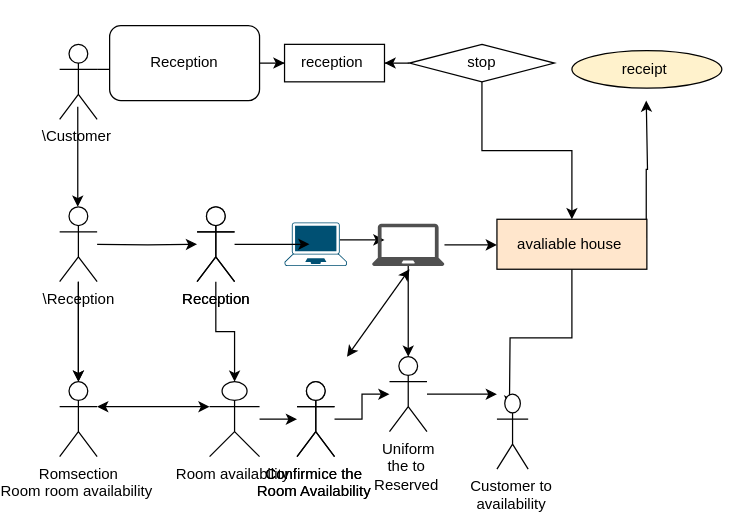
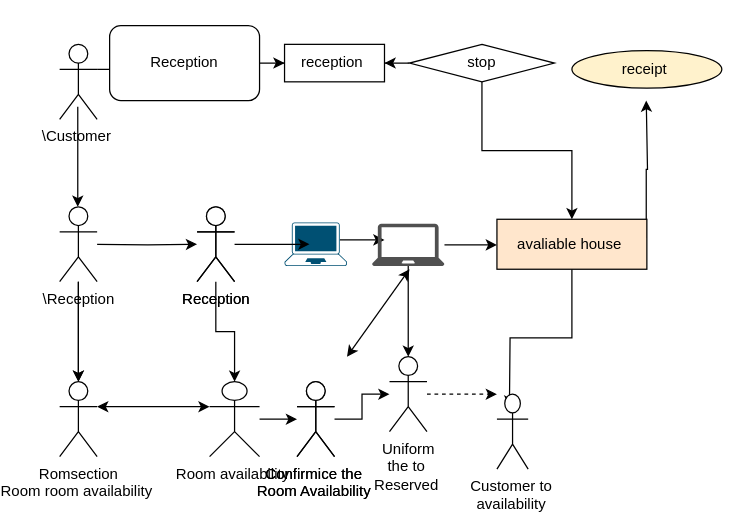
  <mxCell id="0" />
  <mxCell id="1" parent="0" />
  <mxCell id="2" style="edgeStyle=orthogonalEdgeStyle;rounded=0;orthogonalLoop=1;jettySize=auto;html=1;entryX=0;entryY=0.5;entryDx=0;entryDy=0;" edge="1" parent="1"><mxGeometry relative="1" as="geometry"><mxPoint x="50" y="55" as="sourcePoint" /><mxPoint x="130" y="55" as="targetPoint" /></mxGeometry></mxCell>
  <mxCell id="3" style="edgeStyle=orthogonalEdgeStyle;rounded=0;orthogonalLoop=1;jettySize=auto;html=1;" edge="1" parent="1"><mxGeometry relative="1" as="geometry"><mxPoint x="34.5" y="165" as="targetPoint" /><mxPoint x="34.5" y="85" as="sourcePoint" /></mxGeometry></mxCell>
  <mxCell id="4" value="" style="edgeStyle=orthogonalEdgeStyle;rounded=0;orthogonalLoop=1;jettySize=auto;html=1;" edge="1" parent="1" target="5"><mxGeometry relative="1" as="geometry"><mxPoint x="50" y="195" as="sourcePoint" /></mxGeometry></mxCell>
  <mxCell id="5" value="Reception" style="shape=umlActor;verticalLabelPosition=bottom;verticalAlign=top;html=1;outlineConnect=0;" vertex="1" parent="1"><mxGeometry x="130" y="165" width="30" height="60" as="geometry" /></mxCell>
  <mxCell id="6" style="edgeStyle=orthogonalEdgeStyle;rounded=0;orthogonalLoop=1;jettySize=auto;html=1;exitX=0.885;exitY=0.4;exitDx=0;exitDy=0;exitPerimeter=0;" edge="1" parent="1" source="7"><mxGeometry relative="1" as="geometry"><mxPoint x="280" y="192" as="targetPoint" /></mxGeometry></mxCell>
  <mxCell id="7" value="" style="points=[[0.13,0.02,0],[0.5,0,0],[0.87,0.02,0],[0.885,0.4,0],[0.985,0.985,0],[0.5,1,0],[0.015,0.985,0],[0.115,0.4,0]];verticalLabelPosition=bottom;sketch=0;html=1;verticalAlign=top;aspect=fixed;align=center;pointerEvents=1;shape=mxgraph.cisco19.laptop;fillColor=#005073;strokeColor=none;" vertex="1" parent="1"><mxGeometry x="200" y="177.5" width="50" height="35" as="geometry" /></mxCell>
  <mxCell id="8" value="" style="edgeStyle=orthogonalEdgeStyle;rounded=0;orthogonalLoop=1;jettySize=auto;html=1;" edge="1" parent="1" source="9" target="37"><mxGeometry relative="1" as="geometry" /></mxCell>
  <mxCell id="9" value="Reception" style="rounded=1;whiteSpace=wrap;html=1;" vertex="1" parent="1"><mxGeometry x="60" y="20" width="120" height="60" as="geometry" /></mxCell>
  <mxCell id="10" style="edgeStyle=orthogonalEdgeStyle;rounded=0;orthogonalLoop=1;jettySize=auto;html=1;entryX=0.4;entryY=0.5;entryDx=0;entryDy=0;entryPerimeter=0;" edge="1" parent="1" source="5" target="7"><mxGeometry relative="1" as="geometry" /></mxCell>
  <mxCell id="11" style="edgeStyle=orthogonalEdgeStyle;rounded=0;orthogonalLoop=1;jettySize=auto;html=1;" edge="1" parent="1" source="13"><mxGeometry relative="1" as="geometry"><mxPoint x="370" y="195.5" as="targetPoint" /></mxGeometry></mxCell>
  <mxCell id="12" style="edgeStyle=orthogonalEdgeStyle;rounded=0;orthogonalLoop=1;jettySize=auto;html=1;" edge="1" parent="1" source="13"><mxGeometry relative="1" as="geometry"><mxPoint x="299" y="285" as="targetPoint" /></mxGeometry></mxCell>
  <mxCell id="13" value="" style="sketch=0;pointerEvents=1;shadow=0;dashed=0;html=1;strokeColor=none;fillColor=#505050;labelPosition=center;verticalLabelPosition=bottom;verticalAlign=top;outlineConnect=0;align=center;shape=mxgraph.office.devices.laptop;" vertex="1" parent="1"><mxGeometry x="270" y="178.5" width="58" height="34" as="geometry" /></mxCell>
  <mxCell id="14" value="" style="endArrow=classic;startArrow=classic;html=1;rounded=0;" edge="1" parent="1"><mxGeometry width="50" height="50" relative="1" as="geometry"><mxPoint x="250" y="285" as="sourcePoint" /><mxPoint x="300" y="215" as="targetPoint" /></mxGeometry></mxCell>
  <mxCell id="15" style="edgeStyle=orthogonalEdgeStyle;rounded=0;orthogonalLoop=1;jettySize=auto;html=1;" edge="1" parent="1" source="17"><mxGeometry relative="1" as="geometry"><mxPoint x="380" y="325" as="targetPoint" /></mxGeometry></mxCell>
  <mxCell id="16" style="edgeStyle=orthogonalEdgeStyle;rounded=0;orthogonalLoop=1;jettySize=auto;html=1;" edge="1" parent="1"><mxGeometry relative="1" as="geometry"><mxPoint x="489.5" y="80" as="targetPoint" /><mxPoint x="489.5" y="190" as="sourcePoint" /><Array as="points"><mxPoint x="489.5" y="135" /><mxPoint x="490.5" y="135" /></Array></mxGeometry></mxCell>
  <mxCell id="17" value="avaliable house&amp;nbsp;" style="rounded=0;whiteSpace=wrap;html=1;fillColor=#ffe6cc;" vertex="1" parent="1"><mxGeometry x="370" y="175" width="120" height="40" as="geometry" /></mxCell>
  <mxCell id="18" value="" style="edgeStyle=orthogonalEdgeStyle;rounded=0;orthogonalLoop=1;jettySize=auto;html=1;" edge="1" parent="1" source="20" target="21"><mxGeometry relative="1" as="geometry" /></mxCell>
  <mxCell id="19" value="" style="edgeStyle=orthogonalEdgeStyle;rounded=0;orthogonalLoop=1;jettySize=auto;html=1;" edge="1" parent="1" source="20" target="21"><mxGeometry relative="1" as="geometry" /></mxCell>
  <mxCell id="20" value="\Reception" style="shape=umlActor;verticalLabelPosition=bottom;verticalAlign=top;html=1;outlineConnect=0;" vertex="1" parent="1"><mxGeometry x="20" y="165" width="30" height="60" as="geometry" /></mxCell>
  <mxCell id="21" value="Romsection&lt;div&gt;Room room availability&amp;nbsp;&lt;/div&gt;" style="shape=umlActor;verticalLabelPosition=bottom;verticalAlign=top;html=1;outlineConnect=0;" vertex="1" parent="1"><mxGeometry x="20" y="305" width="30" height="60" as="geometry" /></mxCell>
  <mxCell id="22" value="" style="endArrow=classic;startArrow=classic;html=1;rounded=0;entryX=0;entryY=0.333;entryDx=0;entryDy=0;entryPerimeter=0;" edge="1" parent="1" target="24"><mxGeometry width="50" height="50" relative="1" as="geometry"><mxPoint x="50" y="325" as="sourcePoint" /><mxPoint x="110" y="325" as="targetPoint" /></mxGeometry></mxCell>
  <mxCell id="23" value="" style="edgeStyle=orthogonalEdgeStyle;rounded=0;orthogonalLoop=1;jettySize=auto;html=1;" edge="1" parent="1" source="24" target="27"><mxGeometry relative="1" as="geometry" /></mxCell>
  <mxCell id="24" value="Room availability&amp;nbsp;" style="shape=umlActor;verticalLabelPosition=bottom;verticalAlign=top;html=1;outlineConnect=0;" vertex="1" parent="1"><mxGeometry x="140" y="305" width="40" height="60" as="geometry" /></mxCell>
  <mxCell id="25" style="edgeStyle=orthogonalEdgeStyle;rounded=0;orthogonalLoop=1;jettySize=auto;html=1;entryX=0.5;entryY=0;entryDx=0;entryDy=0;entryPerimeter=0;" edge="1" parent="1" source="5" target="24"><mxGeometry relative="1" as="geometry" /></mxCell>
  <mxCell id="26" value="Reception" style="shape=umlActor;verticalLabelPosition=bottom;verticalAlign=top;html=1;outlineConnect=0;" vertex="1" parent="1"><mxGeometry x="130" y="165" width="30" height="60" as="geometry" /></mxCell>
  <mxCell id="27" value="Confirmice the&amp;nbsp;&lt;div&gt;Room Availability&amp;nbsp;&lt;div&gt;&lt;br&gt;&lt;/div&gt;&lt;/div&gt;" style="shape=umlActor;verticalLabelPosition=bottom;verticalAlign=top;html=1;outlineConnect=0;" vertex="1" parent="1"><mxGeometry x="210" y="305" width="30" height="60" as="geometry" /></mxCell>
  <mxCell id="28" value="" style="edgeStyle=orthogonalEdgeStyle;rounded=0;orthogonalLoop=1;jettySize=auto;html=1;" edge="1" parent="1" source="29" target="31"><mxGeometry relative="1" as="geometry" /></mxCell>
  <mxCell id="29" value="Confirmice the&amp;nbsp;&lt;div&gt;Room Availability&amp;nbsp;&lt;div&gt;&lt;br&gt;&lt;/div&gt;&lt;/div&gt;" style="shape=umlActor;verticalLabelPosition=bottom;verticalAlign=top;html=1;outlineConnect=0;" vertex="1" parent="1"><mxGeometry x="210" y="305" width="30" height="60" as="geometry" /></mxCell>
- <mxCell id="30" value="" style="edgeStyle=orthogonalEdgeStyle;rounded=0;orthogonalLoop=1;jettySize=auto;html=1;" edge="1" parent="1" source="31" target="32"><mxGeometry relative="1" as="geometry"><Array as="points"><mxPoint x="370" y="325" /><mxPoint x="370" y="325" /></Array></mxGeometry></mxCell>
+ <mxCell id="30" value="" style="edgeStyle=orthogonalEdgeStyle;rounded=0;orthogonalLoop=1;jettySize=auto;html=1;dashed=1;" edge="1" parent="1" source="31" target="32"><mxGeometry relative="1" as="geometry"><Array as="points"><mxPoint x="370" y="325" /><mxPoint x="370" y="325" /></Array></mxGeometry></mxCell>
  <mxCell id="31" value="&lt;div&gt;&lt;div&gt;Uniform&lt;/div&gt;&lt;/div&gt;&lt;div&gt;the to&amp;nbsp;&lt;/div&gt;&lt;div&gt;Reserved&amp;nbsp;&lt;/div&gt;" style="shape=umlActor;verticalLabelPosition=bottom;verticalAlign=top;html=1;outlineConnect=0;" vertex="1" parent="1"><mxGeometry x="284" y="285" width="30" height="60" as="geometry" /></mxCell>
  <mxCell id="32" value="&lt;div&gt;&lt;div&gt;Customer to&amp;nbsp;&lt;/div&gt;&lt;/div&gt;&lt;div&gt;availability&amp;nbsp;&lt;/div&gt;" style="shape=umlActor;verticalLabelPosition=bottom;verticalAlign=top;html=1;outlineConnect=0;" vertex="1" parent="1"><mxGeometry x="370" y="315" width="25" height="60" as="geometry" /></mxCell>
  <mxCell id="33" value="" style="edgeStyle=orthogonalEdgeStyle;rounded=0;orthogonalLoop=1;jettySize=auto;html=1;" edge="1" parent="1" source="35" target="17"><mxGeometry relative="1" as="geometry" /></mxCell>
  <mxCell id="34" value="" style="edgeStyle=orthogonalEdgeStyle;rounded=0;orthogonalLoop=1;jettySize=auto;html=1;" edge="1" parent="1" source="35" target="37"><mxGeometry relative="1" as="geometry" /></mxCell>
  <mxCell id="35" value="stop" style="rhombus;whiteSpace=wrap;html=1;" vertex="1" parent="1"><mxGeometry x="300" y="35" width="116" height="30" as="geometry" /></mxCell>
  <mxCell id="36" value="receipt&amp;nbsp;" style="ellipse;whiteSpace=wrap;html=1;fillColor=#fff2cc;" vertex="1" parent="1"><mxGeometry x="430" y="40" width="120" height="30" as="geometry" /></mxCell>
  <mxCell id="37" value="reception&amp;nbsp;" style="rounded=0;whiteSpace=wrap;html=1;" vertex="1" parent="1"><mxGeometry x="200" y="35" width="80" height="30" as="geometry" /></mxCell>
  <mxCell id="38" value="\Customer&amp;nbsp;" style="shape=umlActor;verticalLabelPosition=bottom;verticalAlign=top;html=1;outlineConnect=0;" vertex="1" parent="1"><mxGeometry x="20" y="35" width="30" height="60" as="geometry" /></mxCell>
